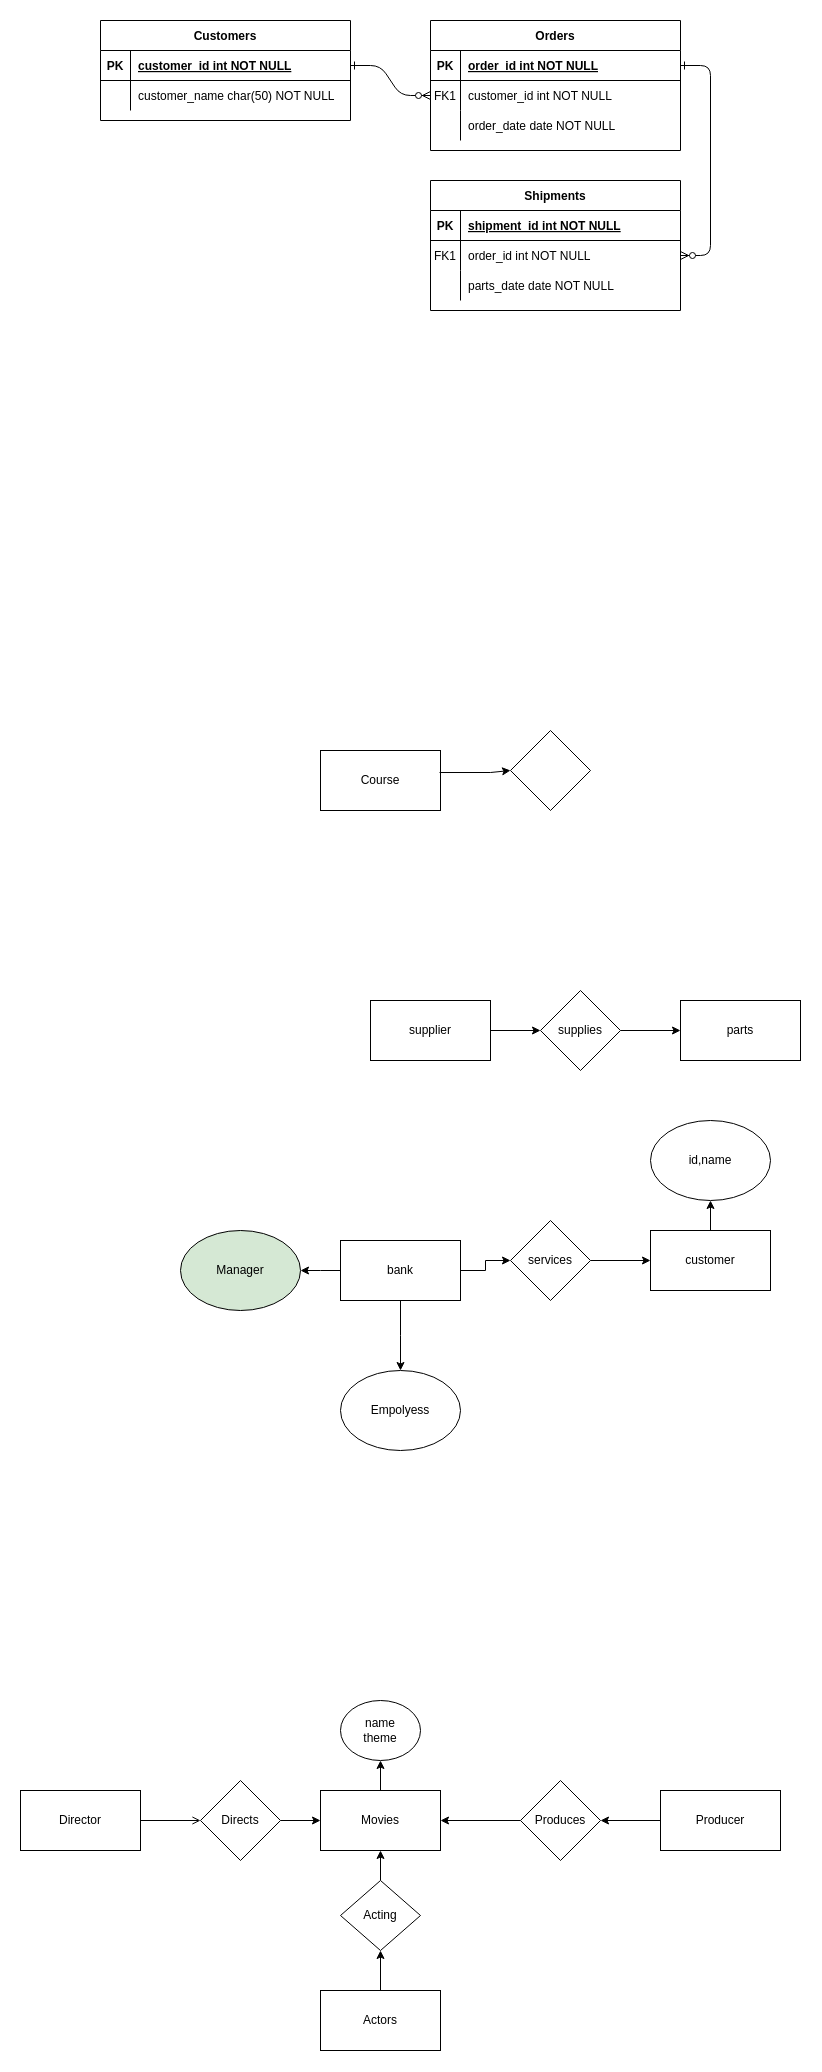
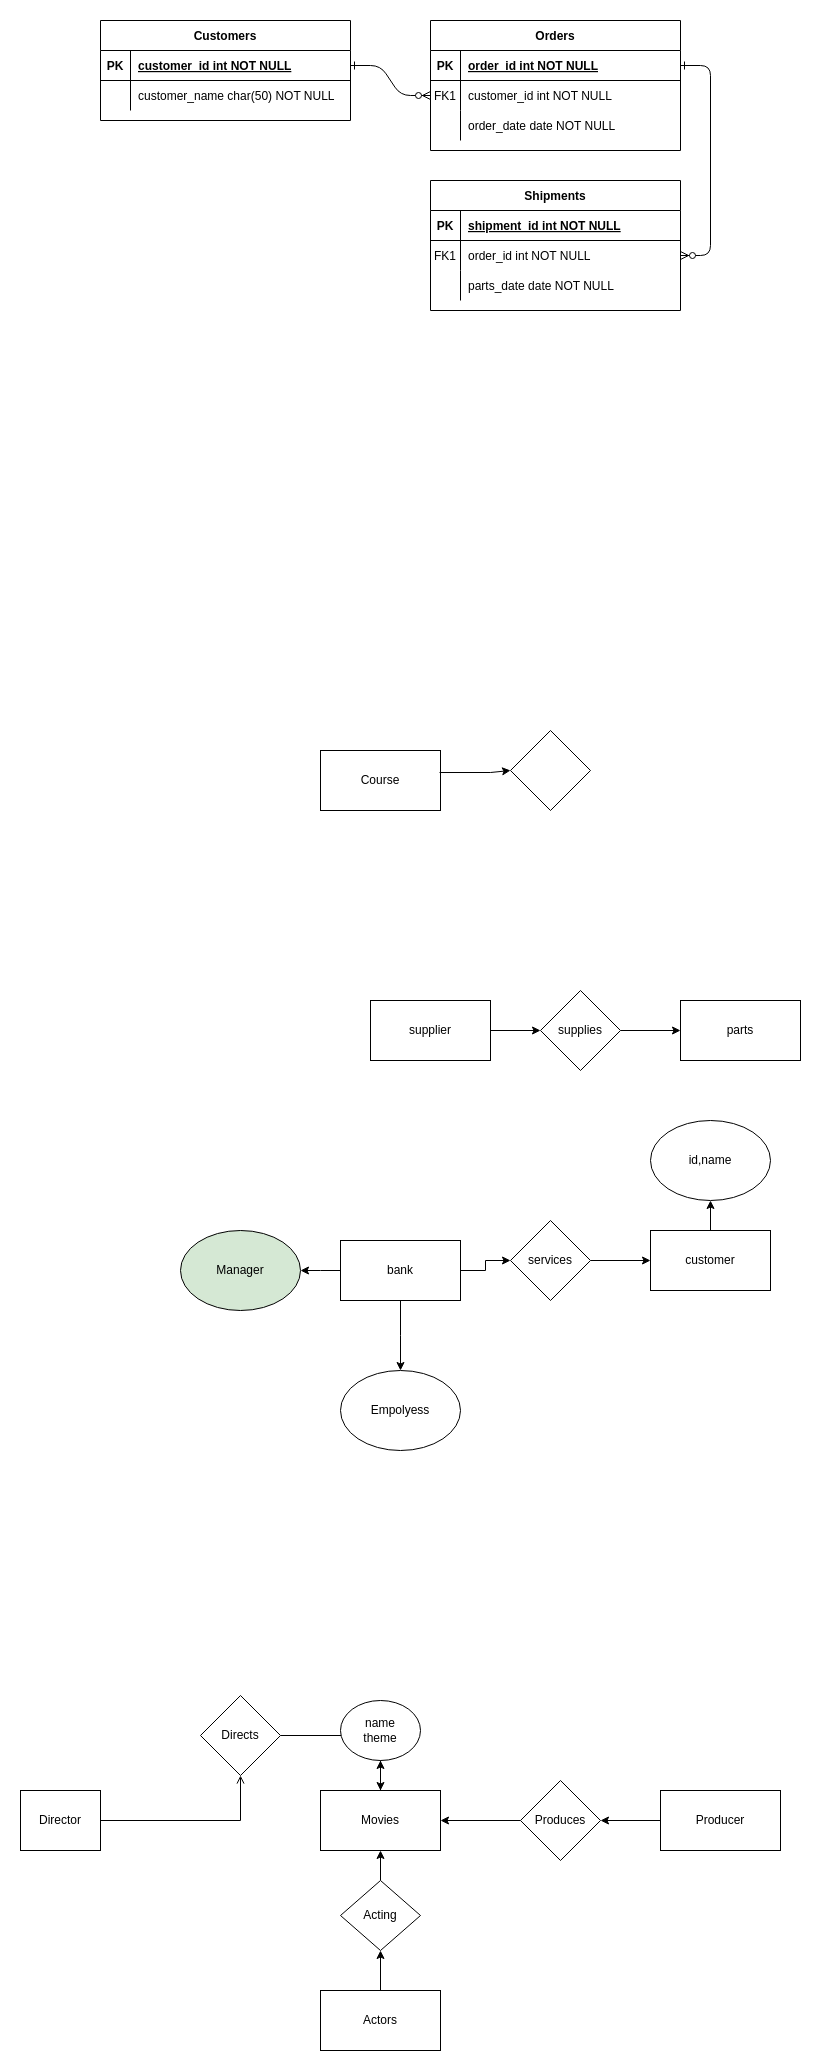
  <mxCell id="0" />
  <mxCell id="1" parent="0" />
  <mxCell id="2" value="" style="edgeStyle=entityRelationEdgeStyle;endArrow=ERzeroToMany;startArrow=ERone;endFill=1;startFill=0;" parent="1" source="25" target="8" edge="1"><mxGeometry width="100" height="100" relative="1" as="geometry"><mxPoint x="320" y="620" as="sourcePoint" /><mxPoint x="420" y="520" as="targetPoint" /></mxGeometry></mxCell>
  <mxCell id="3" value="" style="edgeStyle=entityRelationEdgeStyle;endArrow=ERzeroToMany;startArrow=ERone;endFill=1;startFill=0;" parent="1" source="5" target="18" edge="1"><mxGeometry width="100" height="100" relative="1" as="geometry"><mxPoint x="380" y="80" as="sourcePoint" /><mxPoint x="440" y="105" as="targetPoint" /></mxGeometry></mxCell>
  <mxCell id="4" value="Orders" style="shape=table;startSize=30;container=1;collapsible=1;childLayout=tableLayout;fixedRows=1;rowLines=0;fontStyle=1;align=center;resizeLast=1;" parent="1" vertex="1"><mxGeometry x="430" y="20" width="250" height="130" as="geometry" /></mxCell>
  <mxCell id="5" value="" style="shape=partialRectangle;collapsible=0;dropTarget=0;pointerEvents=0;fillColor=none;points=[[0,0.5],[1,0.5]];portConstraint=eastwest;top=0;left=0;right=0;bottom=1;" parent="4" vertex="1"><mxGeometry y="30" width="250" height="30" as="geometry" /></mxCell>
  <mxCell id="6" value="PK" style="shape=partialRectangle;overflow=hidden;connectable=0;fillColor=none;top=0;left=0;bottom=0;right=0;fontStyle=1;" parent="5" vertex="1"><mxGeometry width="30" height="30" as="geometry" /></mxCell>
  <mxCell id="7" value="order_id int NOT NULL " style="shape=partialRectangle;overflow=hidden;connectable=0;fillColor=none;top=0;left=0;bottom=0;right=0;align=left;spacingLeft=6;fontStyle=5;" parent="5" vertex="1"><mxGeometry x="30" width="220" height="30" as="geometry" /></mxCell>
  <mxCell id="8" value="" style="shape=partialRectangle;collapsible=0;dropTarget=0;pointerEvents=0;fillColor=none;points=[[0,0.5],[1,0.5]];portConstraint=eastwest;top=0;left=0;right=0;bottom=0;" parent="4" vertex="1"><mxGeometry y="60" width="250" height="30" as="geometry" /></mxCell>
  <mxCell id="9" value="FK1" style="shape=partialRectangle;overflow=hidden;connectable=0;fillColor=none;top=0;left=0;bottom=0;right=0;" parent="8" vertex="1"><mxGeometry width="30" height="30" as="geometry" /></mxCell>
  <mxCell id="10" value="customer_id int NOT NULL" style="shape=partialRectangle;overflow=hidden;connectable=0;fillColor=none;top=0;left=0;bottom=0;right=0;align=left;spacingLeft=6;" parent="8" vertex="1"><mxGeometry x="30" width="220" height="30" as="geometry" /></mxCell>
  <mxCell id="11" value="" style="shape=partialRectangle;collapsible=0;dropTarget=0;pointerEvents=0;fillColor=none;points=[[0,0.5],[1,0.5]];portConstraint=eastwest;top=0;left=0;right=0;bottom=0;" parent="4" vertex="1"><mxGeometry y="90" width="250" height="30" as="geometry" /></mxCell>
  <mxCell id="12" value="" style="shape=partialRectangle;overflow=hidden;connectable=0;fillColor=none;top=0;left=0;bottom=0;right=0;" parent="11" vertex="1"><mxGeometry width="30" height="30" as="geometry" /></mxCell>
  <mxCell id="13" value="order_date date NOT NULL" style="shape=partialRectangle;overflow=hidden;connectable=0;fillColor=none;top=0;left=0;bottom=0;right=0;align=left;spacingLeft=6;" parent="11" vertex="1"><mxGeometry x="30" width="220" height="30" as="geometry" /></mxCell>
  <mxCell id="14" value="Shipments" style="shape=table;startSize=30;container=1;collapsible=1;childLayout=tableLayout;fixedRows=1;rowLines=0;fontStyle=1;align=center;resizeLast=1;" parent="1" vertex="1"><mxGeometry x="430" y="180" width="250" height="130" as="geometry" /></mxCell>
  <mxCell id="15" value="" style="shape=partialRectangle;collapsible=0;dropTarget=0;pointerEvents=0;fillColor=none;points=[[0,0.5],[1,0.5]];portConstraint=eastwest;top=0;left=0;right=0;bottom=1;" parent="14" vertex="1"><mxGeometry y="30" width="250" height="30" as="geometry" /></mxCell>
  <mxCell id="16" value="PK" style="shape=partialRectangle;overflow=hidden;connectable=0;fillColor=none;top=0;left=0;bottom=0;right=0;fontStyle=1;" parent="15" vertex="1"><mxGeometry width="30" height="30" as="geometry" /></mxCell>
  <mxCell id="17" value="shipment_id int NOT NULL " style="shape=partialRectangle;overflow=hidden;connectable=0;fillColor=none;top=0;left=0;bottom=0;right=0;align=left;spacingLeft=6;fontStyle=5;" parent="15" vertex="1"><mxGeometry x="30" width="220" height="30" as="geometry" /></mxCell>
  <mxCell id="18" value="" style="shape=partialRectangle;collapsible=0;dropTarget=0;pointerEvents=0;fillColor=none;points=[[0,0.5],[1,0.5]];portConstraint=eastwest;top=0;left=0;right=0;bottom=0;" parent="14" vertex="1"><mxGeometry y="60" width="250" height="30" as="geometry" /></mxCell>
  <mxCell id="19" value="FK1" style="shape=partialRectangle;overflow=hidden;connectable=0;fillColor=none;top=0;left=0;bottom=0;right=0;" parent="18" vertex="1"><mxGeometry width="30" height="30" as="geometry" /></mxCell>
  <mxCell id="20" value="order_id int NOT NULL" style="shape=partialRectangle;overflow=hidden;connectable=0;fillColor=none;top=0;left=0;bottom=0;right=0;align=left;spacingLeft=6;" parent="18" vertex="1"><mxGeometry x="30" width="220" height="30" as="geometry" /></mxCell>
  <mxCell id="21" value="" style="shape=partialRectangle;collapsible=0;dropTarget=0;pointerEvents=0;fillColor=none;points=[[0,0.5],[1,0.5]];portConstraint=eastwest;top=0;left=0;right=0;bottom=0;" parent="14" vertex="1"><mxGeometry y="90" width="250" height="30" as="geometry" /></mxCell>
  <mxCell id="22" value="" style="shape=partialRectangle;overflow=hidden;connectable=0;fillColor=none;top=0;left=0;bottom=0;right=0;" parent="21" vertex="1"><mxGeometry width="30" height="30" as="geometry" /></mxCell>
  <mxCell id="23" value="parts_date date NOT NULL" style="shape=partialRectangle;overflow=hidden;connectable=0;fillColor=none;top=0;left=0;bottom=0;right=0;align=left;spacingLeft=6;" parent="21" vertex="1"><mxGeometry x="30" width="220" height="30" as="geometry" /></mxCell>
  <mxCell id="24" value="Customers" style="shape=table;startSize=30;container=1;collapsible=1;childLayout=tableLayout;fixedRows=1;rowLines=0;fontStyle=1;align=center;resizeLast=1;" parent="1" vertex="1"><mxGeometry x="100" y="20" width="250" height="100" as="geometry" /></mxCell>
  <mxCell id="25" value="" style="shape=partialRectangle;collapsible=0;dropTarget=0;pointerEvents=0;fillColor=none;points=[[0,0.5],[1,0.5]];portConstraint=eastwest;top=0;left=0;right=0;bottom=1;" parent="24" vertex="1"><mxGeometry y="30" width="250" height="30" as="geometry" /></mxCell>
  <mxCell id="26" value="PK" style="shape=partialRectangle;overflow=hidden;connectable=0;fillColor=none;top=0;left=0;bottom=0;right=0;fontStyle=1;" parent="25" vertex="1"><mxGeometry width="30" height="30" as="geometry" /></mxCell>
  <mxCell id="27" value="customer_id int NOT NULL " style="shape=partialRectangle;overflow=hidden;connectable=0;fillColor=none;top=0;left=0;bottom=0;right=0;align=left;spacingLeft=6;fontStyle=5;" parent="25" vertex="1"><mxGeometry x="30" width="220" height="30" as="geometry" /></mxCell>
  <mxCell id="28" value="" style="shape=partialRectangle;collapsible=0;dropTarget=0;pointerEvents=0;fillColor=none;points=[[0,0.5],[1,0.5]];portConstraint=eastwest;top=0;left=0;right=0;bottom=0;" parent="24" vertex="1"><mxGeometry y="60" width="250" height="30" as="geometry" /></mxCell>
  <mxCell id="29" value="" style="shape=partialRectangle;overflow=hidden;connectable=0;fillColor=none;top=0;left=0;bottom=0;right=0;" parent="28" vertex="1"><mxGeometry width="30" height="30" as="geometry" /></mxCell>
  <mxCell id="30" value="customer_name char(50) NOT NULL" style="shape=partialRectangle;overflow=hidden;connectable=0;fillColor=none;top=0;left=0;bottom=0;right=0;align=left;spacingLeft=6;" parent="28" vertex="1"><mxGeometry x="30" width="220" height="30" as="geometry" /></mxCell>
  <mxCell id="31" value="Course" style="rounded=0;whiteSpace=wrap;html=1;" vertex="1" parent="1"><mxGeometry x="320" y="750" width="120" height="60" as="geometry" /></mxCell>
  <mxCell id="32" value="" style="rhombus;whiteSpace=wrap;html=1;" vertex="1" parent="1"><mxGeometry x="510" y="730" width="80" height="80" as="geometry" /></mxCell>
  <mxCell id="33" value="" style="endArrow=classic;html=1;rounded=0;exitX=0.992;exitY=0.367;exitDx=0;exitDy=0;exitPerimeter=0;entryX=0;entryY=0.5;entryDx=0;entryDy=0;" edge="1" parent="1" source="31" target="32"><mxGeometry width="50" height="50" relative="1" as="geometry"><mxPoint x="470" y="810" as="sourcePoint" /><mxPoint x="520" y="760" as="targetPoint" /><Array as="points"><mxPoint x="490" y="772" /><mxPoint x="510" y="770" /></Array></mxGeometry></mxCell>
  <mxCell id="34" value="" style="edgeStyle=orthogonalEdgeStyle;rounded=0;orthogonalLoop=1;jettySize=auto;html=1;" edge="1" parent="1" source="35" target="37"><mxGeometry relative="1" as="geometry" /></mxCell>
  <mxCell id="35" value="supplier" style="rounded=0;whiteSpace=wrap;html=1;" vertex="1" parent="1"><mxGeometry x="370" y="1000" width="120" height="60" as="geometry" /></mxCell>
  <mxCell id="36" value="" style="edgeStyle=orthogonalEdgeStyle;rounded=0;orthogonalLoop=1;jettySize=auto;html=1;" edge="1" parent="1" source="37" target="38"><mxGeometry relative="1" as="geometry" /></mxCell>
  <mxCell id="37" value="supplies" style="rhombus;whiteSpace=wrap;html=1;" vertex="1" parent="1"><mxGeometry x="540" y="990" width="80" height="80" as="geometry" /></mxCell>
  <mxCell id="38" value="parts" style="whiteSpace=wrap;html=1;" vertex="1" parent="1"><mxGeometry x="680" y="1000" width="120" height="60" as="geometry" /></mxCell>
  <mxCell id="39" value="" style="edgeStyle=orthogonalEdgeStyle;rounded=0;orthogonalLoop=1;jettySize=auto;html=1;" edge="1" parent="1" source="42"><mxGeometry relative="1" as="geometry"><mxPoint x="300" y="1270" as="targetPoint" /></mxGeometry></mxCell>
  <mxCell id="40" value="" style="edgeStyle=orthogonalEdgeStyle;rounded=0;orthogonalLoop=1;jettySize=auto;html=1;" edge="1" parent="1" source="42" target="44"><mxGeometry relative="1" as="geometry" /></mxCell>
  <mxCell id="41" value="" style="edgeStyle=orthogonalEdgeStyle;rounded=0;orthogonalLoop=1;jettySize=auto;html=1;" edge="1" parent="1" source="42"><mxGeometry relative="1" as="geometry"><mxPoint x="400" y="1370" as="targetPoint" /></mxGeometry></mxCell>
  <mxCell id="42" value="bank" style="rounded=0;whiteSpace=wrap;html=1;" vertex="1" parent="1"><mxGeometry x="340" y="1240" width="120" height="60" as="geometry" /></mxCell>
  <mxCell id="43" value="" style="edgeStyle=orthogonalEdgeStyle;rounded=0;orthogonalLoop=1;jettySize=auto;html=1;" edge="1" parent="1" source="44" target="46"><mxGeometry relative="1" as="geometry" /></mxCell>
  <mxCell id="44" value="services" style="rhombus;whiteSpace=wrap;html=1;" vertex="1" parent="1"><mxGeometry x="510" y="1220" width="80" height="80" as="geometry" /></mxCell>
  <mxCell id="45" value="" style="edgeStyle=orthogonalEdgeStyle;rounded=0;orthogonalLoop=1;jettySize=auto;html=1;" edge="1" parent="1" source="46" target="49"><mxGeometry relative="1" as="geometry" /></mxCell>
  <mxCell id="46" value="customer" style="whiteSpace=wrap;html=1;" vertex="1" parent="1"><mxGeometry x="650" y="1230" width="120" height="60" as="geometry" /></mxCell>
  <mxCell id="47" value="Manager" style="ellipse;whiteSpace=wrap;html=1;fillColor=#d5e8d4;" vertex="1" parent="1"><mxGeometry x="180" y="1230" width="120" height="80" as="geometry" /></mxCell>
  <mxCell id="48" value="Empolyess" style="ellipse;whiteSpace=wrap;html=1;" vertex="1" parent="1"><mxGeometry x="340" y="1370" width="120" height="80" as="geometry" /></mxCell>
  <mxCell id="49" value="id,name" style="ellipse;whiteSpace=wrap;html=1;" vertex="1" parent="1"><mxGeometry x="650" y="1120" width="120" height="80" as="geometry" /></mxCell>
  <mxCell id="50" value="Movies" style="rounded=0;whiteSpace=wrap;html=1;" vertex="1" parent="1"><mxGeometry x="320" y="1790" width="120" height="60" as="geometry" /></mxCell>
  <mxCell id="51" value="" style="edgeStyle=orthogonalEdgeStyle;rounded=0;orthogonalLoop=1;jettySize=auto;html=1;" edge="1" parent="1" source="52" target="59"><mxGeometry relative="1" as="geometry" /></mxCell>
  <mxCell id="52" value="Actors" style="whiteSpace=wrap;html=1;rounded=0;" vertex="1" parent="1"><mxGeometry x="320" y="1990" width="120" height="60" as="geometry" /></mxCell>
  <mxCell id="53" value="" style="rounded=0;whiteSpace=wrap;html=1;" vertex="1" parent="1"><mxGeometry x="320" y="1790" width="120" height="60" as="geometry" /></mxCell>
  <mxCell id="54" value="" style="edgeStyle=orthogonalEdgeStyle;rounded=0;orthogonalLoop=1;jettySize=auto;html=1;" edge="1" parent="1" source="55" target="66"><mxGeometry relative="1" as="geometry" /></mxCell>
  <mxCell id="55" value="Movies" style="rounded=0;whiteSpace=wrap;html=1;" vertex="1" parent="1"><mxGeometry x="320" y="1790" width="120" height="60" as="geometry" /></mxCell>
  <mxCell id="56" value="" style="edgeStyle=orthogonalEdgeStyle;rounded=0;orthogonalLoop=1;jettySize=auto;html=1;" edge="1" parent="1" source="57" target="61"><mxGeometry relative="1" as="geometry" /></mxCell>
  <mxCell id="57" value="Producer" style="rounded=0;whiteSpace=wrap;html=1;" vertex="1" parent="1"><mxGeometry x="660" y="1790" width="120" height="60" as="geometry" /></mxCell>
  <mxCell id="58" value="" style="edgeStyle=orthogonalEdgeStyle;rounded=0;orthogonalLoop=1;jettySize=auto;html=1;" edge="1" parent="1" source="59" target="55"><mxGeometry relative="1" as="geometry" /></mxCell>
  <mxCell id="59" value="Acting" style="rhombus;whiteSpace=wrap;html=1;" vertex="1" parent="1"><mxGeometry x="340" y="1880" width="80" height="70" as="geometry" /></mxCell>
  <mxCell id="60" value="" style="edgeStyle=orthogonalEdgeStyle;rounded=0;orthogonalLoop=1;jettySize=auto;html=1;" edge="1" parent="1" source="61" target="55"><mxGeometry relative="1" as="geometry" /></mxCell>
  <mxCell id="61" value="Produces" style="rhombus;whiteSpace=wrap;html=1;" vertex="1" parent="1"><mxGeometry x="520" y="1780" width="80" height="80" as="geometry" /></mxCell>
  <mxCell id="62" value="" style="edgeStyle=orthogonalEdgeStyle;rounded=0;orthogonalLoop=1;jettySize=auto;html=1;endArrow=open;" edge="1" parent="1" source="63" target="65"><mxGeometry relative="1" as="geometry" /></mxCell>
- <mxCell id="63" value="Director" style="rounded=0;whiteSpace=wrap;html=1;" vertex="1" parent="1"><mxGeometry x="20" y="1790" width="120" height="60" as="geometry" /></mxCell>
+ <mxCell id="63" value="Director" style="rounded=0;whiteSpace=wrap;html=1;" vertex="1" parent="1"><mxGeometry x="20" y="1790" width="80" height="60" as="geometry" /></mxCell>
  <mxCell id="64" value="" style="edgeStyle=orthogonalEdgeStyle;rounded=0;orthogonalLoop=1;jettySize=auto;html=1;" edge="1" parent="1" source="65" target="55"><mxGeometry relative="1" as="geometry" /></mxCell>
- <mxCell id="65" value="Directs" style="rhombus;whiteSpace=wrap;html=1;rounded=0;" vertex="1" parent="1"><mxGeometry x="200" y="1780" width="80" height="80" as="geometry" /></mxCell>
+ <mxCell id="65" value="Directs" style="rhombus;whiteSpace=wrap;html=1;rounded=0;" vertex="1" parent="1"><mxGeometry x="200" y="1695" width="80" height="80" as="geometry" /></mxCell>
  <mxCell id="66" value="name&lt;br&gt;theme" style="ellipse;whiteSpace=wrap;html=1;" vertex="1" parent="1"><mxGeometry x="340" y="1700" width="80" height="60" as="geometry" /></mxCell>
